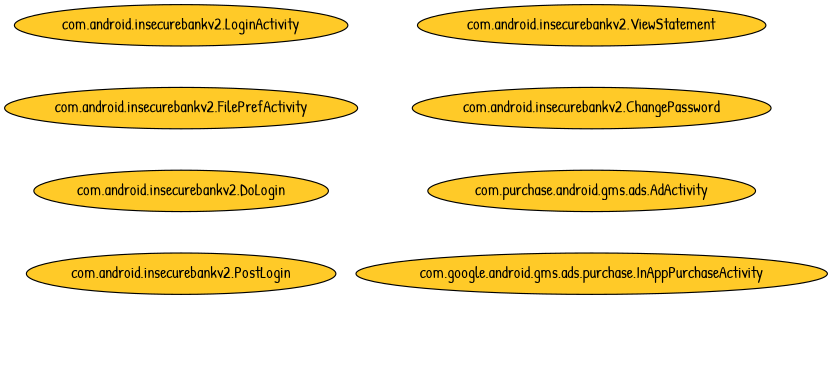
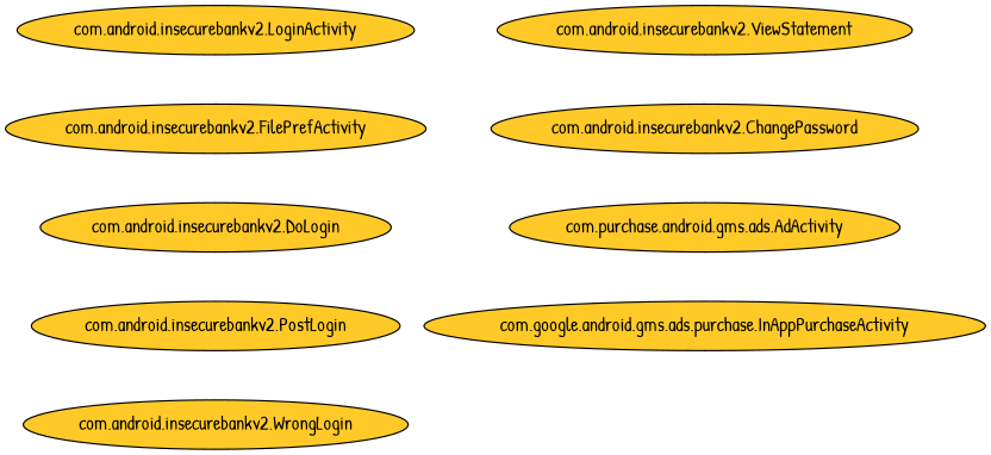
  digraph {
    fontname="Patrick Hand"
    node [fillcolor="#ffca28" fontname="Patrick Hand" style=filled]
    edge [fontname="Patrick Hand" style=invis]
    "com.android.insecurebankv2.LoginActivity"
    "com.android.insecurebankv2.FilePrefActivity"
    "com.android.insecurebankv2.DoLogin"
    "com.android.insecurebankv2.PostLogin"
+   "com.android.insecurebankv2.WrongLogin"
    "com.android.insecurebankv2.ViewStatement"
    "com.android.insecurebankv2.ChangePassword"
    n8 [label="com.purchase.android.gms.ads.AdActivity"]
    "com.google.android.gms.ads.purchase.InAppPurchaseActivity"
    "com.android.insecurebankv2.LoginActivity" -> "com.android.insecurebankv2.FilePrefActivity"
    "com.android.insecurebankv2.FilePrefActivity" -> "com.android.insecurebankv2.DoLogin"
    "com.android.insecurebankv2.DoLogin" -> "com.android.insecurebankv2.PostLogin"
+   "com.android.insecurebankv2.PostLogin" -> "com.android.insecurebankv2.WrongLogin"
    "com.android.insecurebankv2.ViewStatement" -> "com.android.insecurebankv2.ChangePassword"
    "com.android.insecurebankv2.ChangePassword" -> n8
    n8 -> "com.google.android.gms.ads.purchase.InAppPurchaseActivity"
  }
